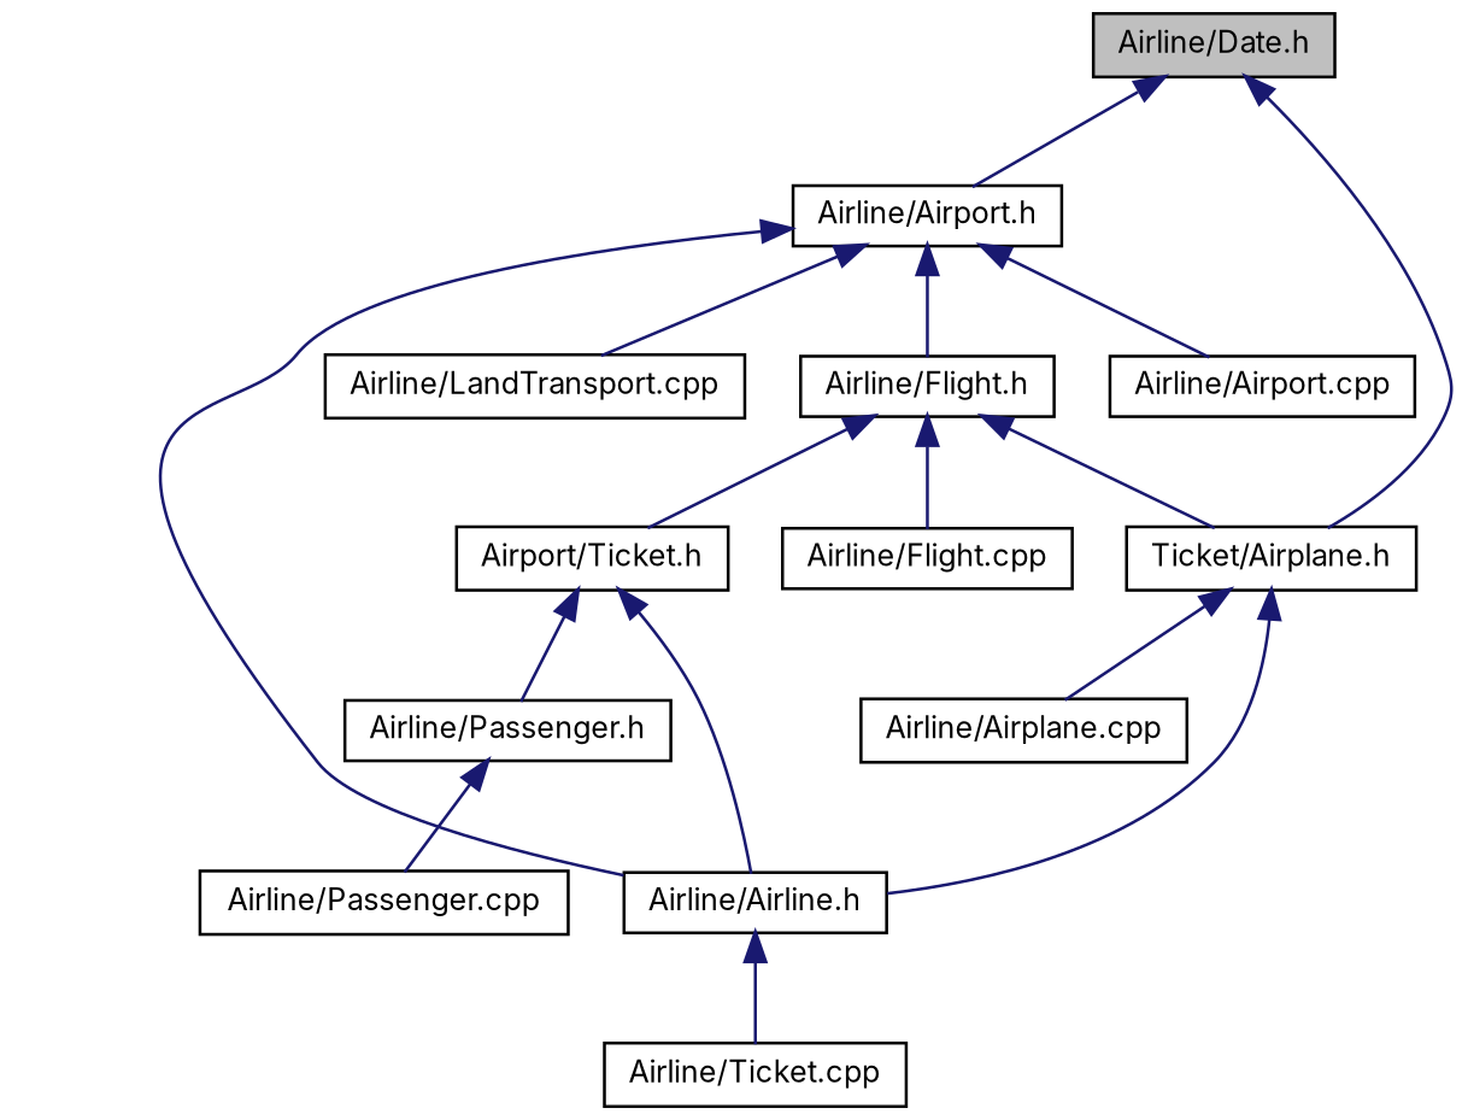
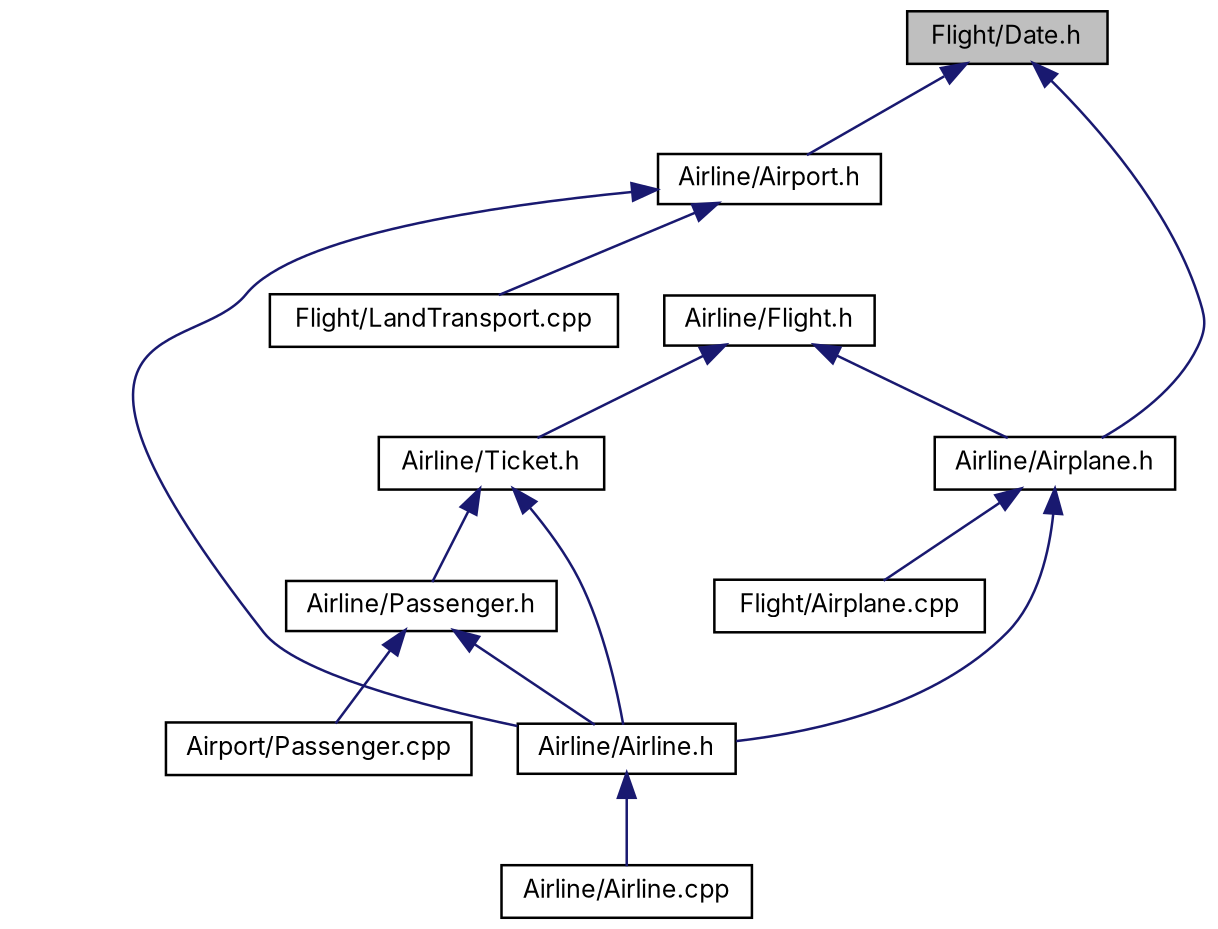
  digraph {
    fontname=Inter
    node [color=black fontname=Inter fontsize=10 shape=record]
    edge [color=midnightblue dir=back fontname=Inter fontsize=10 labelfontname=Helvetica labelfontsize=10 style=solid]
-   n1 [fillcolor=grey75 fontcolor=black height=0.2 label="Airline/Date.h" style=filled width=0.4]
-   n2 [height=0.2 label="Ticket/Airplane.h" width=0.4]
+   n1 [fillcolor=grey75 fontcolor=black height=0.2 label="Flight/Date.h" style=filled width=0.4]
+   n2 [height=0.2 label="Airline/Airplane.h" width=0.4]
    n3 [height=0.2 label="Airline/Airport.h" width=0.4]
    n4 [height=0.2 label="Airline/Flight.h" width=0.4]
-   n5 [height=0.2 label="Airport/Ticket.h" width=0.4]
-   n6 [height=0.2 label="Airline/Flight.cpp" width=0.4]
+   n5 [height=0.2 label="Airline/Ticket.h" width=0.4]
    n7 [height=0.2 label="Airline/Airline.h" width=0.4]
-   n8 [height=0.2 label="Airline/Airplane.cpp" width=0.4]
-   n9 [height=0.2 label="Airline/Airport.cpp" width=0.4]
-   n10 [height=0.2 label="Airline/LandTransport.cpp" width=0.4]
+   n8 [height=0.2 label="Flight/Airplane.cpp" width=0.4]
+   n10 [height=0.2 label="Flight/LandTransport.cpp" width=0.4]
    n11 [height=0.2 label="Airline/Passenger.h" width=0.4]
-   n12 [height=0.2 label="Airline/Ticket.cpp" width=0.4]
-   n13 [height=0.2 label="Airline/Passenger.cpp" width=0.4]
+   n12 [height=0.2 label="Airline/Airline.cpp" width=0.4]
+   n13 [height=0.2 label="Airport/Passenger.cpp" width=0.4]
    n1 -> n2
    n1 -> n3
    n2 -> n7
    n2 -> n8
-   n3 -> n4
    n3 -> n7
-   n3 -> n9
    n3 -> n10
    n4 -> n2
    n4 -> n5
-   n4 -> n6
    n5 -> n7
    n5 -> n11
    n7 -> n12
+   n11 -> n7
    n11 -> n13
  }
